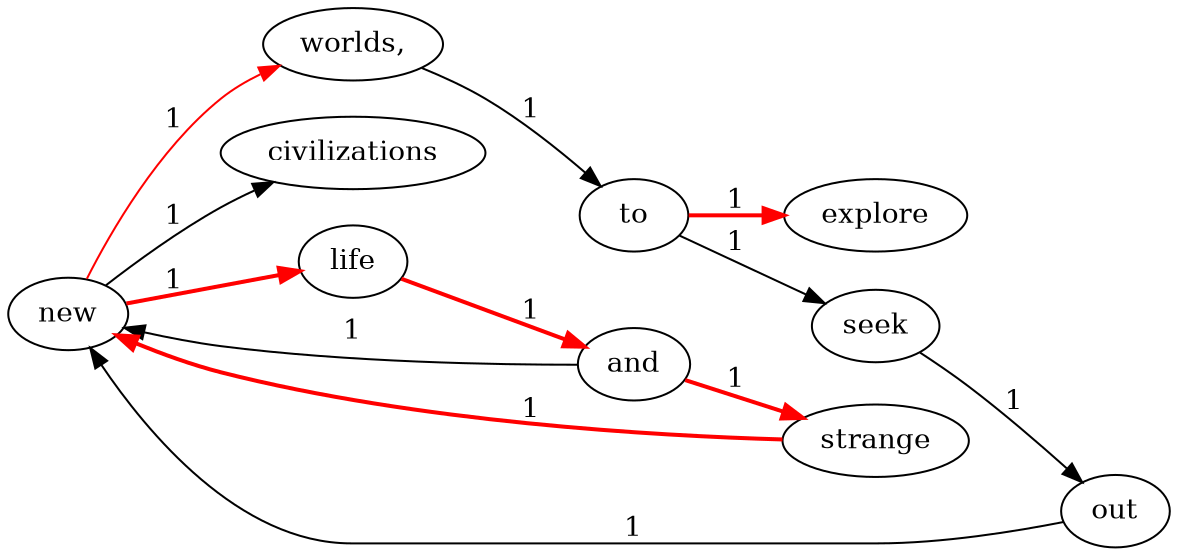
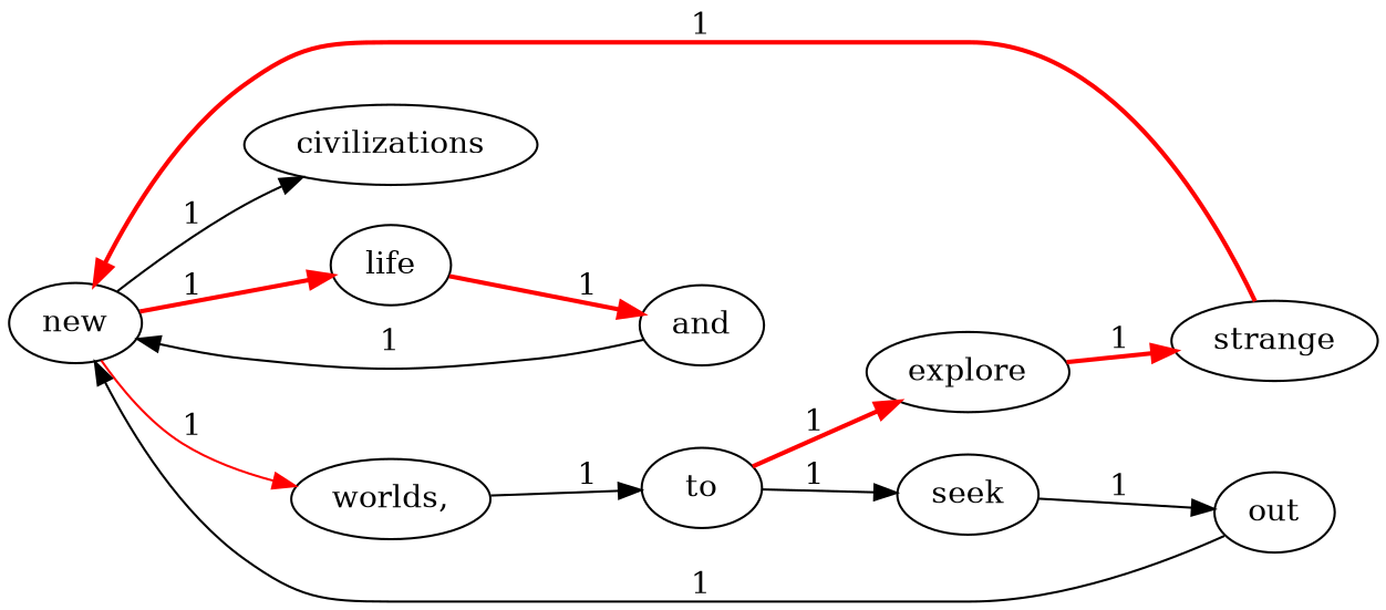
  digraph {
    rankdir=LR
    edge [weight=1]
    new
    "worlds,"
    civilizations
    life
    to
    and
    explore
    seek
    strange
    out
    new -> "worlds," [color=red label=1]
    new -> civilizations [label=1]
    new -> life [color=red label=1 penwidth=2.0 weight=""]
    "worlds," -> to [label=1]
    life -> and [color=red label=1 penwidth=2.0 weight=""]
    to -> explore [color=red label=1 penwidth=2.0 weight=""]
    to -> seek [label=1]
    and -> new [label=1]
-   and -> strange [color=red label=1 penwidth=2.0 weight=""]
+   explore -> strange [color=red label=1 penwidth=2.0 weight=""]
    seek -> out [label=1]
    strange -> new [color=red label=1 penwidth=2.0 weight=""]
    out -> new [label=1]
  }
